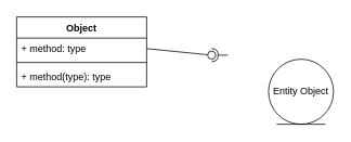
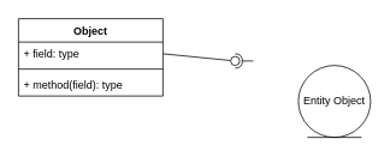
  <mxCell id="0" />
  <mxCell id="1" parent="0" />
  <mxCell id="2" value="Object" style="swimlane;fontStyle=1;align=center;verticalAlign=top;childLayout=stackLayout;horizontal=1;startSize=26;horizontalStack=0;resizeParent=1;resizeParentMax=0;resizeLast=0;collapsible=1;marginBottom=0;" parent="1" vertex="1"><mxGeometry x="20" y="20" width="160" height="86" as="geometry" /></mxCell>
- <mxCell id="3" value="+ method: type" style="text;strokeColor=none;fillColor=none;align=left;verticalAlign=top;spacingLeft=4;spacingRight=4;overflow=hidden;rotatable=0;points=[[0,0.5],[1,0.5]];portConstraint=eastwest;" parent="2" vertex="1"><mxGeometry y="26" width="160" height="26" as="geometry" /></mxCell>
+ <mxCell id="3" value="+ field: type" style="text;strokeColor=none;fillColor=none;align=left;verticalAlign=top;spacingLeft=4;spacingRight=4;overflow=hidden;rotatable=0;points=[[0,0.5],[1,0.5]];portConstraint=eastwest;" parent="2" vertex="1"><mxGeometry y="26" width="160" height="26" as="geometry" /></mxCell>
  <mxCell id="4" value="" style="line;strokeWidth=1;fillColor=none;align=left;verticalAlign=middle;spacingTop=-1;spacingLeft=3;spacingRight=3;rotatable=0;labelPosition=right;points=[];portConstraint=eastwest;" parent="2" vertex="1"><mxGeometry y="52" width="160" height="8" as="geometry" /></mxCell>
- <mxCell id="5" value="+ method(type): type" style="text;strokeColor=none;fillColor=none;align=left;verticalAlign=top;spacingLeft=4;spacingRight=4;overflow=hidden;rotatable=0;points=[[0,0.5],[1,0.5]];portConstraint=eastwest;" parent="2" vertex="1"><mxGeometry y="60" width="160" height="26" as="geometry" /></mxCell>
+ <mxCell id="5" value="+ method(field): type" style="text;strokeColor=none;fillColor=none;align=left;verticalAlign=top;spacingLeft=4;spacingRight=4;overflow=hidden;rotatable=0;points=[[0,0.5],[1,0.5]];portConstraint=eastwest;" parent="2" vertex="1"><mxGeometry y="60" width="160" height="26" as="geometry" /></mxCell>
  <mxCell id="6" value="" style="rounded=0;orthogonalLoop=1;jettySize=auto;html=1;endArrow=none;endFill=0;exitX=1;exitY=0.5;exitDx=0;exitDy=0;" parent="1" source="3" target="8" edge="1"><mxGeometry relative="1" as="geometry"><mxPoint x="240" y="67" as="sourcePoint" /></mxGeometry></mxCell>
  <mxCell id="7" value="" style="rounded=0;orthogonalLoop=1;jettySize=auto;html=1;endArrow=halfCircle;endFill=0;entryX=0.5;entryY=0.5;entryDx=0;entryDy=0;endSize=6;strokeWidth=1;" parent="1" target="8" edge="1"><mxGeometry relative="1" as="geometry"><mxPoint x="280" y="67" as="sourcePoint" /></mxGeometry></mxCell>
  <mxCell id="8" value="" style="ellipse;whiteSpace=wrap;html=1;fontFamily=Helvetica;fontSize=12;fontColor=#000000;align=center;strokeColor=#000000;fillColor=#ffffff;points=[];aspect=fixed;resizable=0;" parent="1" vertex="1"><mxGeometry x="255" y="62" width="10" height="10" as="geometry" /></mxCell>
  <mxCell id="9" value="Entity Object" style="ellipse;shape=umlEntity;whiteSpace=wrap;html=1;" parent="1" vertex="1"><mxGeometry x="330" y="72" width="80" height="80" as="geometry" /></mxCell>
